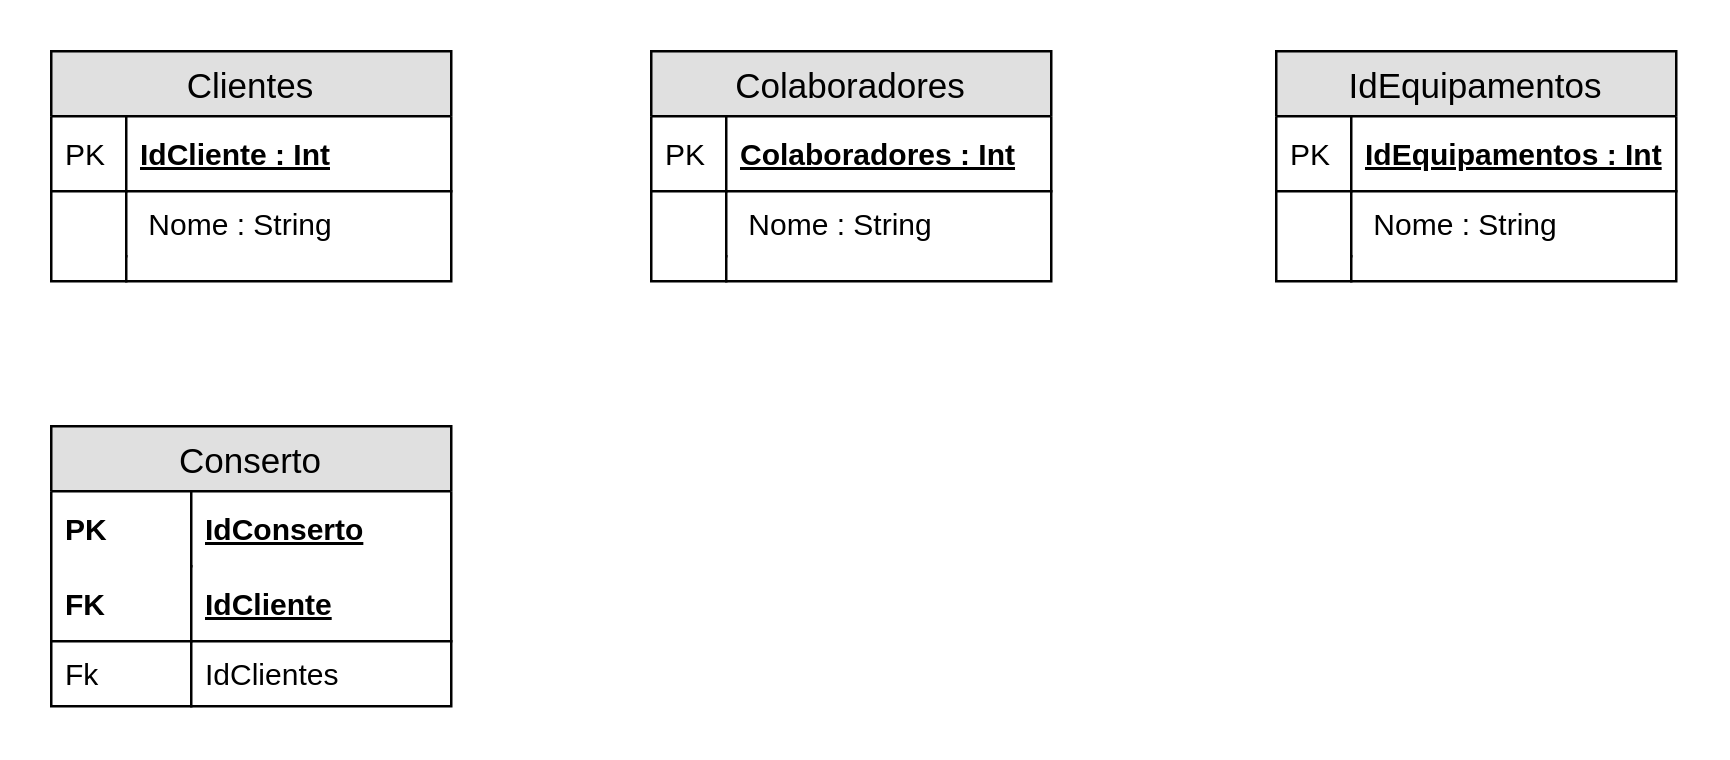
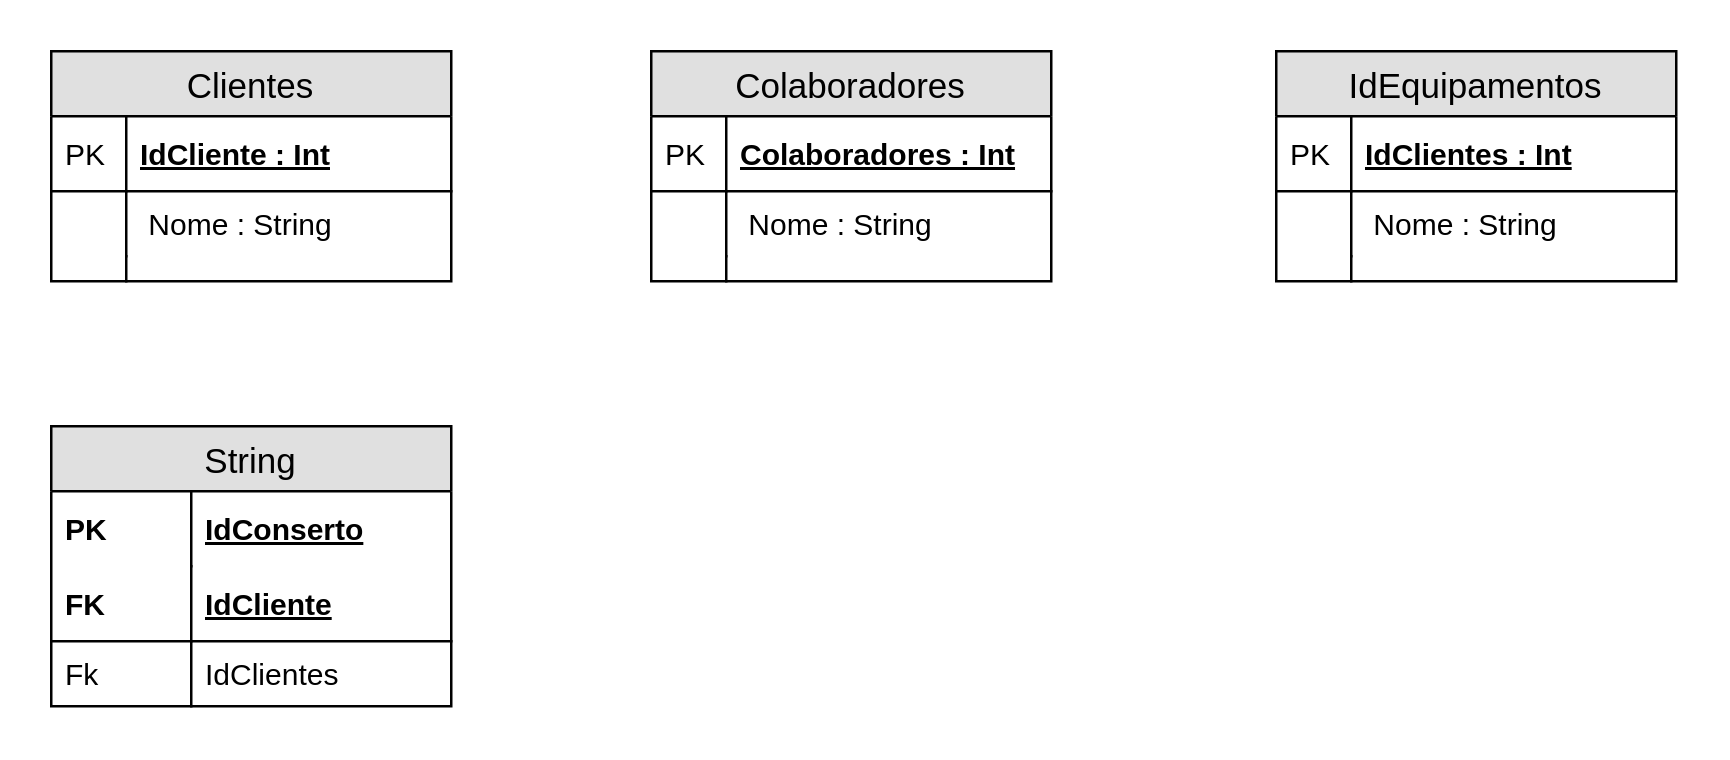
  <mxCell id="0" />
  <mxCell id="1" parent="0" />
  <mxCell id="2" value="Clientes" style="swimlane;fontStyle=0;childLayout=stackLayout;horizontal=1;startSize=26;fillColor=#e0e0e0;horizontalStack=0;resizeParent=1;resizeParentMax=0;resizeLast=0;collapsible=1;marginBottom=0;swimlaneFillColor=#ffffff;align=center;fontSize=14;" vertex="1" parent="1"><mxGeometry x="20" y="20" width="160" height="92" as="geometry" /></mxCell>
  <mxCell id="3" value="IdCliente : Int" style="shape=partialRectangle;top=0;left=0;right=0;bottom=1;align=left;verticalAlign=middle;fillColor=none;spacingLeft=34;spacingRight=4;overflow=hidden;rotatable=0;points=[[0,0.5],[1,0.5]];portConstraint=eastwest;dropTarget=0;fontStyle=5;fontSize=12;" vertex="1" parent="2"><mxGeometry y="26" width="160" height="30" as="geometry" /></mxCell>
  <mxCell id="4" value="PK" style="shape=partialRectangle;top=0;left=0;bottom=0;fillColor=none;align=left;verticalAlign=middle;spacingLeft=4;spacingRight=4;overflow=hidden;rotatable=0;points=[];portConstraint=eastwest;part=1;fontSize=12;" vertex="1" connectable="0" parent="3"><mxGeometry width="30" height="30" as="geometry" /></mxCell>
  <mxCell id="5" value=" Nome : String" style="shape=partialRectangle;top=0;left=0;right=0;bottom=0;align=left;verticalAlign=top;fillColor=none;spacingLeft=34;spacingRight=4;overflow=hidden;rotatable=0;points=[[0,0.5],[1,0.5]];portConstraint=eastwest;dropTarget=0;fontSize=12;" vertex="1" parent="2"><mxGeometry y="56" width="160" height="26" as="geometry" /></mxCell>
  <mxCell id="6" value="" style="shape=partialRectangle;top=0;left=0;bottom=0;fillColor=none;align=left;verticalAlign=top;spacingLeft=4;spacingRight=4;overflow=hidden;rotatable=0;points=[];portConstraint=eastwest;part=1;fontSize=12;" vertex="1" connectable="0" parent="5"><mxGeometry width="30" height="26" as="geometry" /></mxCell>
  <mxCell id="7" value="" style="shape=partialRectangle;top=0;left=0;right=0;bottom=0;align=left;verticalAlign=top;fillColor=none;spacingLeft=34;spacingRight=4;overflow=hidden;rotatable=0;points=[[0,0.5],[1,0.5]];portConstraint=eastwest;dropTarget=0;fontSize=12;" vertex="1" parent="2"><mxGeometry y="82" width="160" height="10" as="geometry" /></mxCell>
  <mxCell id="8" value="" style="shape=partialRectangle;top=0;left=0;bottom=0;fillColor=none;align=left;verticalAlign=top;spacingLeft=4;spacingRight=4;overflow=hidden;rotatable=0;points=[];portConstraint=eastwest;part=1;fontSize=12;" vertex="1" connectable="0" parent="7"><mxGeometry width="30" height="10" as="geometry" /></mxCell>
  <mxCell id="9" value="Colaboradores" style="swimlane;fontStyle=0;childLayout=stackLayout;horizontal=1;startSize=26;fillColor=#e0e0e0;horizontalStack=0;resizeParent=1;resizeParentMax=0;resizeLast=0;collapsible=1;marginBottom=0;swimlaneFillColor=#ffffff;align=center;fontSize=14;" vertex="1" parent="1"><mxGeometry x="260" y="20" width="160" height="92" as="geometry" /></mxCell>
  <mxCell id="10" value="Colaboradores : Int" style="shape=partialRectangle;top=0;left=0;right=0;bottom=1;align=left;verticalAlign=middle;fillColor=none;spacingLeft=34;spacingRight=4;overflow=hidden;rotatable=0;points=[[0,0.5],[1,0.5]];portConstraint=eastwest;dropTarget=0;fontStyle=5;fontSize=12;" vertex="1" parent="9"><mxGeometry y="26" width="160" height="30" as="geometry" /></mxCell>
  <mxCell id="11" value="PK" style="shape=partialRectangle;top=0;left=0;bottom=0;fillColor=none;align=left;verticalAlign=middle;spacingLeft=4;spacingRight=4;overflow=hidden;rotatable=0;points=[];portConstraint=eastwest;part=1;fontSize=12;" vertex="1" connectable="0" parent="10"><mxGeometry width="30" height="30" as="geometry" /></mxCell>
  <mxCell id="12" value=" Nome : String" style="shape=partialRectangle;top=0;left=0;right=0;bottom=0;align=left;verticalAlign=top;fillColor=none;spacingLeft=34;spacingRight=4;overflow=hidden;rotatable=0;points=[[0,0.5],[1,0.5]];portConstraint=eastwest;dropTarget=0;fontSize=12;" vertex="1" parent="9"><mxGeometry y="56" width="160" height="26" as="geometry" /></mxCell>
  <mxCell id="13" value="" style="shape=partialRectangle;top=0;left=0;bottom=0;fillColor=none;align=left;verticalAlign=top;spacingLeft=4;spacingRight=4;overflow=hidden;rotatable=0;points=[];portConstraint=eastwest;part=1;fontSize=12;" vertex="1" connectable="0" parent="12"><mxGeometry width="30" height="26" as="geometry" /></mxCell>
  <mxCell id="14" value="" style="shape=partialRectangle;top=0;left=0;right=0;bottom=0;align=left;verticalAlign=top;fillColor=none;spacingLeft=34;spacingRight=4;overflow=hidden;rotatable=0;points=[[0,0.5],[1,0.5]];portConstraint=eastwest;dropTarget=0;fontSize=12;" vertex="1" parent="9"><mxGeometry y="82" width="160" height="10" as="geometry" /></mxCell>
  <mxCell id="15" value="" style="shape=partialRectangle;top=0;left=0;bottom=0;fillColor=none;align=left;verticalAlign=top;spacingLeft=4;spacingRight=4;overflow=hidden;rotatable=0;points=[];portConstraint=eastwest;part=1;fontSize=12;" vertex="1" connectable="0" parent="14"><mxGeometry width="30" height="10" as="geometry" /></mxCell>
  <mxCell id="16" value="IdEquipamentos" style="swimlane;fontStyle=0;childLayout=stackLayout;horizontal=1;startSize=26;fillColor=#e0e0e0;horizontalStack=0;resizeParent=1;resizeParentMax=0;resizeLast=0;collapsible=1;marginBottom=0;swimlaneFillColor=#ffffff;align=center;fontSize=14;" vertex="1" parent="1"><mxGeometry x="510" y="20" width="160" height="92" as="geometry" /></mxCell>
- <mxCell id="17" value="IdEquipamentos : Int" style="shape=partialRectangle;top=0;left=0;right=0;bottom=1;align=left;verticalAlign=middle;fillColor=none;spacingLeft=34;spacingRight=4;overflow=hidden;rotatable=0;points=[[0,0.5],[1,0.5]];portConstraint=eastwest;dropTarget=0;fontStyle=5;fontSize=12;" vertex="1" parent="16"><mxGeometry y="26" width="160" height="30" as="geometry" /></mxCell>
+ <mxCell id="17" value="IdClientes : Int" style="shape=partialRectangle;top=0;left=0;right=0;bottom=1;align=left;verticalAlign=middle;fillColor=none;spacingLeft=34;spacingRight=4;overflow=hidden;rotatable=0;points=[[0,0.5],[1,0.5]];portConstraint=eastwest;dropTarget=0;fontStyle=5;fontSize=12;" vertex="1" parent="16"><mxGeometry y="26" width="160" height="30" as="geometry" /></mxCell>
  <mxCell id="18" value="PK" style="shape=partialRectangle;top=0;left=0;bottom=0;fillColor=none;align=left;verticalAlign=middle;spacingLeft=4;spacingRight=4;overflow=hidden;rotatable=0;points=[];portConstraint=eastwest;part=1;fontSize=12;" vertex="1" connectable="0" parent="17"><mxGeometry width="30" height="30" as="geometry" /></mxCell>
  <mxCell id="19" value=" Nome : String" style="shape=partialRectangle;top=0;left=0;right=0;bottom=0;align=left;verticalAlign=top;fillColor=none;spacingLeft=34;spacingRight=4;overflow=hidden;rotatable=0;points=[[0,0.5],[1,0.5]];portConstraint=eastwest;dropTarget=0;fontSize=12;" vertex="1" parent="16"><mxGeometry y="56" width="160" height="26" as="geometry" /></mxCell>
  <mxCell id="20" value="" style="shape=partialRectangle;top=0;left=0;bottom=0;fillColor=none;align=left;verticalAlign=top;spacingLeft=4;spacingRight=4;overflow=hidden;rotatable=0;points=[];portConstraint=eastwest;part=1;fontSize=12;" vertex="1" connectable="0" parent="19"><mxGeometry width="30" height="26" as="geometry" /></mxCell>
  <mxCell id="21" value="" style="shape=partialRectangle;top=0;left=0;right=0;bottom=0;align=left;verticalAlign=top;fillColor=none;spacingLeft=34;spacingRight=4;overflow=hidden;rotatable=0;points=[[0,0.5],[1,0.5]];portConstraint=eastwest;dropTarget=0;fontSize=12;" vertex="1" parent="16"><mxGeometry y="82" width="160" height="10" as="geometry" /></mxCell>
  <mxCell id="22" value="" style="shape=partialRectangle;top=0;left=0;bottom=0;fillColor=none;align=left;verticalAlign=top;spacingLeft=4;spacingRight=4;overflow=hidden;rotatable=0;points=[];portConstraint=eastwest;part=1;fontSize=12;" vertex="1" connectable="0" parent="21"><mxGeometry width="30" height="10" as="geometry" /></mxCell>
- <mxCell id="23" value="Conserto" style="swimlane;fontStyle=0;childLayout=stackLayout;horizontal=1;startSize=26;fillColor=#e0e0e0;horizontalStack=0;resizeParent=1;resizeParentMax=0;resizeLast=0;collapsible=1;marginBottom=0;swimlaneFillColor=#ffffff;align=center;fontSize=14;" vertex="1" parent="1"><mxGeometry x="20" y="170" width="160" height="112" as="geometry" /></mxCell>
+ <mxCell id="23" value="String" style="swimlane;fontStyle=0;childLayout=stackLayout;horizontal=1;startSize=26;fillColor=#e0e0e0;horizontalStack=0;resizeParent=1;resizeParentMax=0;resizeLast=0;collapsible=1;marginBottom=0;swimlaneFillColor=#ffffff;align=center;fontSize=14;" vertex="1" parent="1"><mxGeometry x="20" y="170" width="160" height="112" as="geometry" /></mxCell>
  <mxCell id="24" value="IdConserto" style="shape=partialRectangle;top=0;left=0;right=0;bottom=0;align=left;verticalAlign=middle;fillColor=none;spacingLeft=60;spacingRight=4;overflow=hidden;rotatable=0;points=[[0,0.5],[1,0.5]];portConstraint=eastwest;dropTarget=0;fontStyle=5;fontSize=12;" vertex="1" parent="23"><mxGeometry y="26" width="160" height="30" as="geometry" /></mxCell>
  <mxCell id="25" value="PK" style="shape=partialRectangle;fontStyle=1;top=0;left=0;bottom=0;fillColor=none;align=left;verticalAlign=middle;spacingLeft=4;spacingRight=4;overflow=hidden;rotatable=0;points=[];portConstraint=eastwest;part=1;fontSize=12;" vertex="1" connectable="0" parent="24"><mxGeometry width="56" height="30" as="geometry" /></mxCell>
  <mxCell id="26" value="IdCliente" style="shape=partialRectangle;top=0;left=0;right=0;bottom=1;align=left;verticalAlign=middle;fillColor=none;spacingLeft=60;spacingRight=4;overflow=hidden;rotatable=0;points=[[0,0.5],[1,0.5]];portConstraint=eastwest;dropTarget=0;fontStyle=5;fontSize=12;" vertex="1" parent="23"><mxGeometry y="56" width="160" height="30" as="geometry" /></mxCell>
  <mxCell id="27" value="FK" style="shape=partialRectangle;fontStyle=1;top=0;left=0;bottom=0;fillColor=none;align=left;verticalAlign=middle;spacingLeft=4;spacingRight=4;overflow=hidden;rotatable=0;points=[];portConstraint=eastwest;part=1;fontSize=12;" vertex="1" connectable="0" parent="26"><mxGeometry width="56" height="30" as="geometry" /></mxCell>
  <mxCell id="28" value="IdClientes" style="shape=partialRectangle;top=0;left=0;right=0;bottom=0;align=left;verticalAlign=top;fillColor=none;spacingLeft=60;spacingRight=4;overflow=hidden;rotatable=0;points=[[0,0.5],[1,0.5]];portConstraint=eastwest;dropTarget=0;fontSize=12;" vertex="1" parent="23"><mxGeometry y="86" width="160" height="26" as="geometry" /></mxCell>
  <mxCell id="29" value="Fk" style="shape=partialRectangle;top=0;left=0;bottom=0;fillColor=none;align=left;verticalAlign=top;spacingLeft=4;spacingRight=4;overflow=hidden;rotatable=0;points=[];portConstraint=eastwest;part=1;fontSize=12;" vertex="1" connectable="0" parent="28"><mxGeometry width="56" height="26" as="geometry" /></mxCell>
